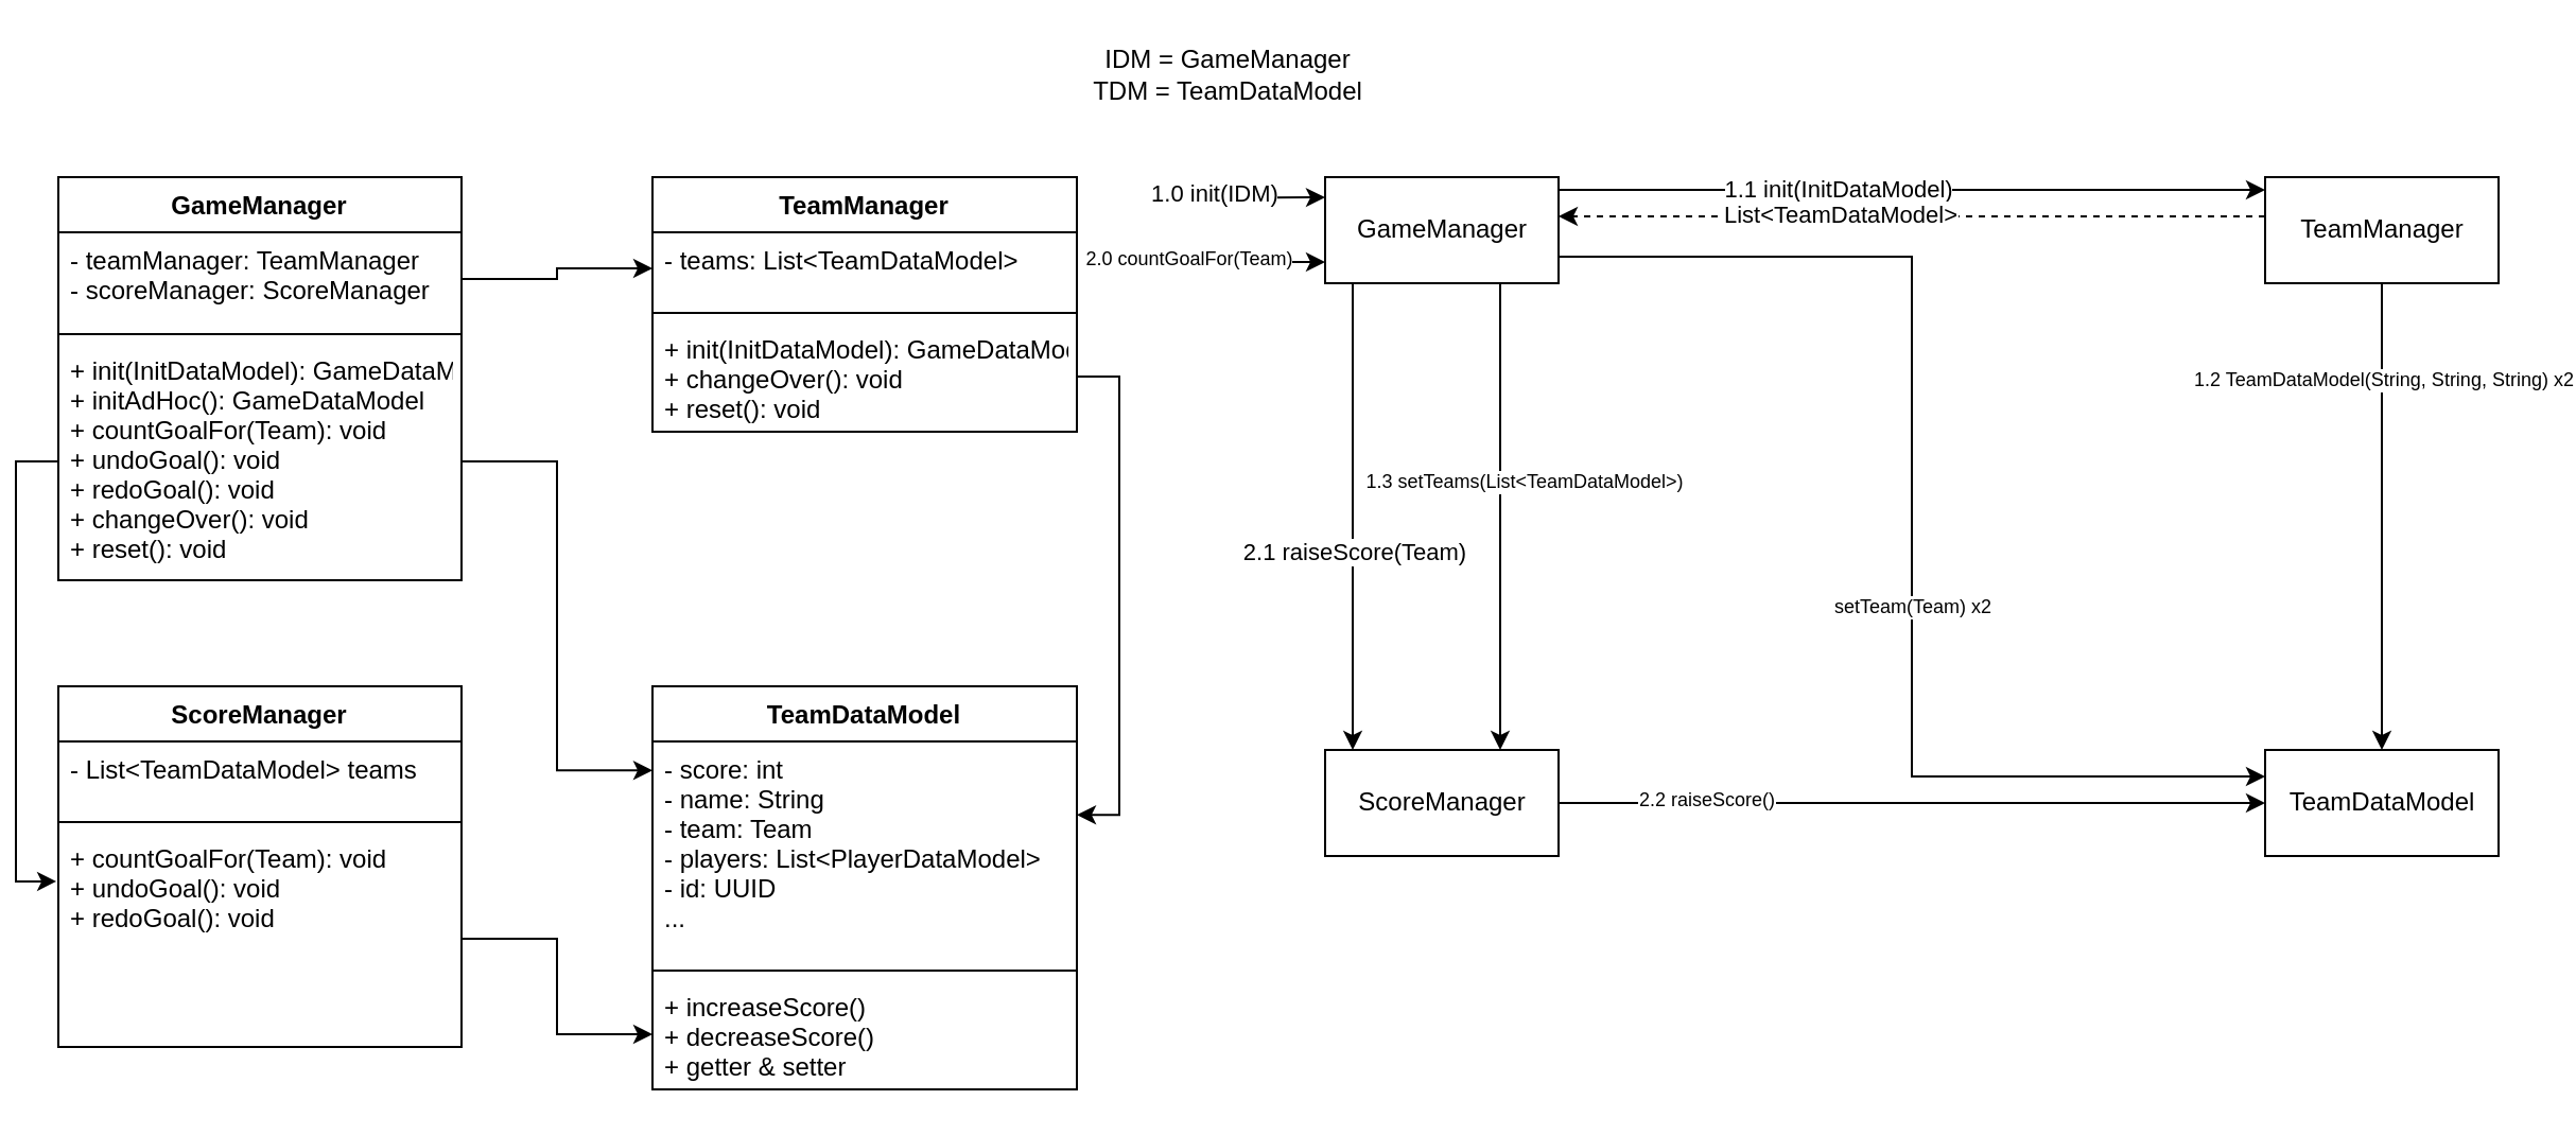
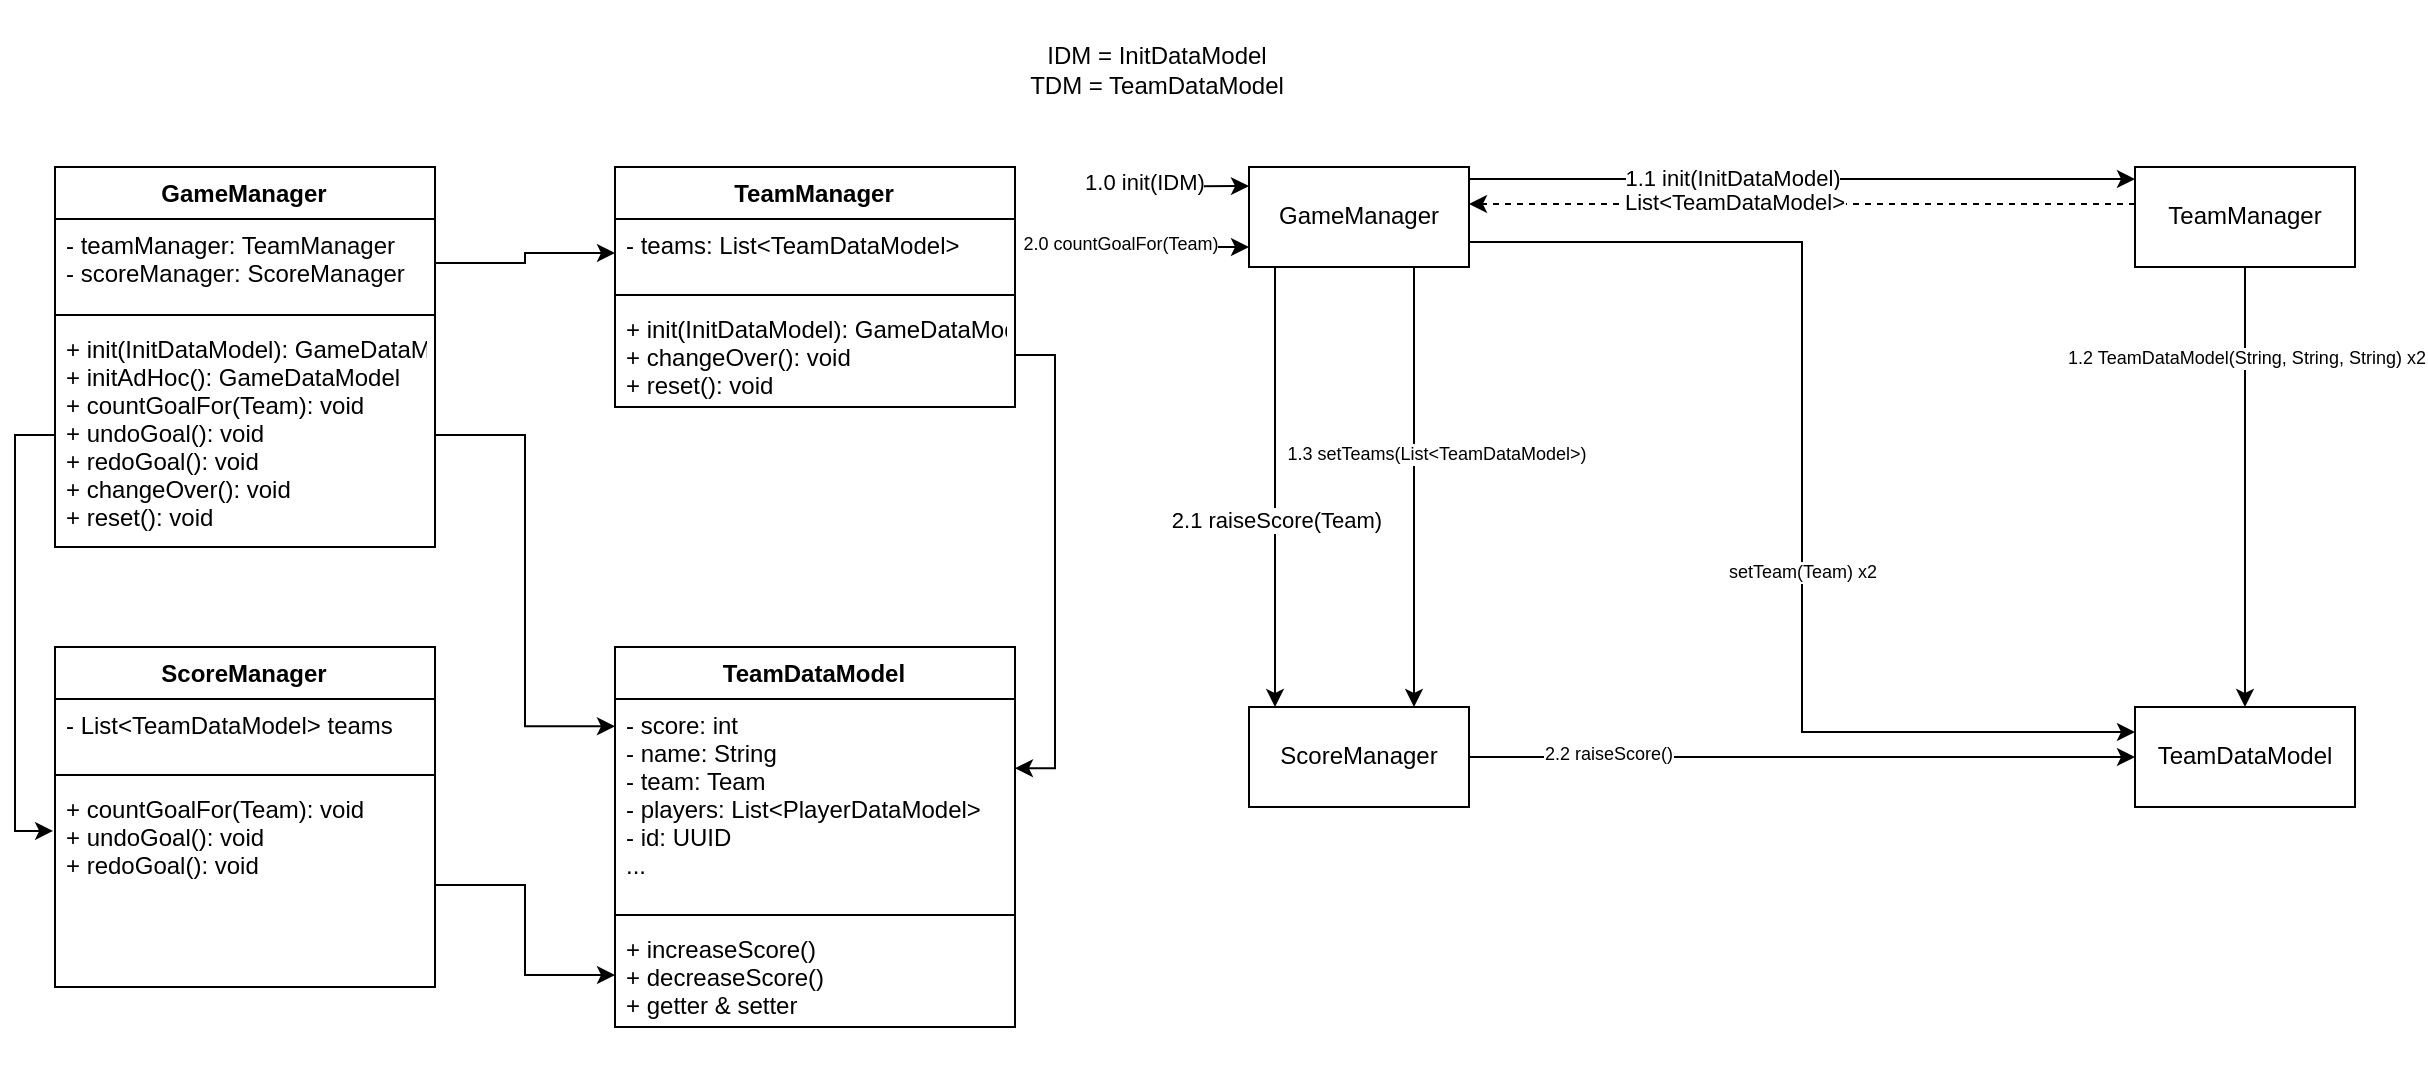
  <mxCell id="0" />
  <mxCell id="1" parent="0" />
  <mxCell id="2" value="GameManager" style="swimlane;fontStyle=1;align=center;verticalAlign=top;childLayout=stackLayout;horizontal=1;startSize=26;horizontalStack=0;resizeParent=1;resizeParentMax=0;resizeLast=0;collapsible=1;marginBottom=0;" vertex="1" parent="1"><mxGeometry x="20" y="83" width="190" height="190" as="geometry" /></mxCell>
  <mxCell id="3" value="- teamManager: TeamManager&#10;- scoreManager: ScoreManager" style="text;strokeColor=none;fillColor=none;align=left;verticalAlign=top;spacingLeft=4;spacingRight=4;overflow=hidden;rotatable=0;points=[[0,0.5],[1,0.5]];portConstraint=eastwest;" vertex="1" parent="2"><mxGeometry y="26" width="190" height="44" as="geometry" /></mxCell>
  <mxCell id="4" value="" style="line;strokeWidth=1;fillColor=none;align=left;verticalAlign=middle;spacingTop=-1;spacingLeft=3;spacingRight=3;rotatable=0;labelPosition=right;points=[];portConstraint=eastwest;" vertex="1" parent="2"><mxGeometry y="70" width="190" height="8" as="geometry" /></mxCell>
  <mxCell id="5" value="+ init(InitDataModel): GameDataModel&#10;+ initAdHoc(): GameDataModel&#10;+ countGoalFor(Team): void&#10;+ undoGoal(): void&#10;+ redoGoal(): void&#10;+ changeOver(): void&#10;+ reset(): void" style="text;strokeColor=none;fillColor=none;align=left;verticalAlign=top;spacingLeft=4;spacingRight=4;overflow=hidden;rotatable=0;points=[[0,0.5],[1,0.5]];portConstraint=eastwest;" vertex="1" parent="2"><mxGeometry y="78" width="190" height="112" as="geometry" /></mxCell>
  <mxCell id="6" value="TeamManager" style="swimlane;fontStyle=1;align=center;verticalAlign=top;childLayout=stackLayout;horizontal=1;startSize=26;horizontalStack=0;resizeParent=1;resizeParentMax=0;resizeLast=0;collapsible=1;marginBottom=0;" vertex="1" parent="1"><mxGeometry x="300" y="83" width="200" height="120" as="geometry" /></mxCell>
  <mxCell id="7" value="- teams: List&lt;TeamDataModel&gt;" style="text;strokeColor=none;fillColor=none;align=left;verticalAlign=top;spacingLeft=4;spacingRight=4;overflow=hidden;rotatable=0;points=[[0,0.5],[1,0.5]];portConstraint=eastwest;" vertex="1" parent="6"><mxGeometry y="26" width="200" height="34" as="geometry" /></mxCell>
  <mxCell id="8" value="" style="line;strokeWidth=1;fillColor=none;align=left;verticalAlign=middle;spacingTop=-1;spacingLeft=3;spacingRight=3;rotatable=0;labelPosition=right;points=[];portConstraint=eastwest;" vertex="1" parent="6"><mxGeometry y="60" width="200" height="8" as="geometry" /></mxCell>
  <mxCell id="9" value="+ init(InitDataModel): GameDataModel&#10;+ changeOver(): void&#10;+ reset(): void" style="text;strokeColor=none;fillColor=none;align=left;verticalAlign=top;spacingLeft=4;spacingRight=4;overflow=hidden;rotatable=0;points=[[0,0.5],[1,0.5]];portConstraint=eastwest;" vertex="1" parent="6"><mxGeometry y="68" width="200" height="52" as="geometry" /></mxCell>
  <mxCell id="10" value="ScoreManager" style="swimlane;fontStyle=1;align=center;verticalAlign=top;childLayout=stackLayout;horizontal=1;startSize=26;horizontalStack=0;resizeParent=1;resizeParentMax=0;resizeLast=0;collapsible=1;marginBottom=0;" vertex="1" parent="1"><mxGeometry x="20" y="323" width="190" height="170" as="geometry" /></mxCell>
  <mxCell id="11" value="- List&lt;TeamDataModel&gt; teams" style="text;strokeColor=none;fillColor=none;align=left;verticalAlign=top;spacingLeft=4;spacingRight=4;overflow=hidden;rotatable=0;points=[[0,0.5],[1,0.5]];portConstraint=eastwest;" vertex="1" parent="10"><mxGeometry y="26" width="190" height="34" as="geometry" /></mxCell>
  <mxCell id="12" value="" style="line;strokeWidth=1;fillColor=none;align=left;verticalAlign=middle;spacingTop=-1;spacingLeft=3;spacingRight=3;rotatable=0;labelPosition=right;points=[];portConstraint=eastwest;" vertex="1" parent="10"><mxGeometry y="60" width="190" height="8" as="geometry" /></mxCell>
  <mxCell id="13" value="+ countGoalFor(Team): void&#10;+ undoGoal(): void&#10;+ redoGoal(): void" style="text;strokeColor=none;fillColor=none;align=left;verticalAlign=top;spacingLeft=4;spacingRight=4;overflow=hidden;rotatable=0;points=[[0,0.5],[1,0.5]];portConstraint=eastwest;" vertex="1" parent="10"><mxGeometry y="68" width="190" height="102" as="geometry" /></mxCell>
  <mxCell id="14" style="edgeStyle=orthogonalEdgeStyle;rounded=0;orthogonalLoop=1;jettySize=auto;html=1;exitX=1;exitY=0.5;exitDx=0;exitDy=0;entryX=0;entryY=0.5;entryDx=0;entryDy=0;" edge="1" parent="1" source="3" target="7"><mxGeometry relative="1" as="geometry" /></mxCell>
  <mxCell id="15" style="edgeStyle=orthogonalEdgeStyle;rounded=0;orthogonalLoop=1;jettySize=auto;html=1;exitX=0;exitY=0.5;exitDx=0;exitDy=0;entryX=-0.005;entryY=0.235;entryDx=0;entryDy=0;entryPerimeter=0;" edge="1" parent="1" source="5" target="13"><mxGeometry relative="1" as="geometry" /></mxCell>
  <mxCell id="16" value="TeamDataModel" style="swimlane;fontStyle=1;align=center;verticalAlign=top;childLayout=stackLayout;horizontal=1;startSize=26;horizontalStack=0;resizeParent=1;resizeParentMax=0;resizeLast=0;collapsible=1;marginBottom=0;" vertex="1" parent="1"><mxGeometry x="300" y="323" width="200" height="190" as="geometry" /></mxCell>
  <mxCell id="17" value="- score: int&#10;- name: String&#10;- team: Team&#10;- players: List&lt;PlayerDataModel&gt;&#10;- id: UUID&#10;...&#10;" style="text;strokeColor=none;fillColor=none;align=left;verticalAlign=top;spacingLeft=4;spacingRight=4;overflow=hidden;rotatable=0;points=[[0,0.5],[1,0.5]];portConstraint=eastwest;" vertex="1" parent="16"><mxGeometry y="26" width="200" height="104" as="geometry" /></mxCell>
  <mxCell id="18" value="" style="line;strokeWidth=1;fillColor=none;align=left;verticalAlign=middle;spacingTop=-1;spacingLeft=3;spacingRight=3;rotatable=0;labelPosition=right;points=[];portConstraint=eastwest;" vertex="1" parent="16"><mxGeometry y="130" width="200" height="8" as="geometry" /></mxCell>
  <mxCell id="19" value="+ increaseScore()&#10;+ decreaseScore()&#10;+ getter &amp; setter" style="text;strokeColor=none;fillColor=none;align=left;verticalAlign=top;spacingLeft=4;spacingRight=4;overflow=hidden;rotatable=0;points=[[0,0.5],[1,0.5]];portConstraint=eastwest;" vertex="1" parent="16"><mxGeometry y="138" width="200" height="52" as="geometry" /></mxCell>
  <mxCell id="20" style="edgeStyle=orthogonalEdgeStyle;rounded=0;orthogonalLoop=1;jettySize=auto;html=1;exitX=1;exitY=0.5;exitDx=0;exitDy=0;entryX=0;entryY=0.131;entryDx=0;entryDy=0;entryPerimeter=0;" edge="1" parent="1" source="5" target="17"><mxGeometry relative="1" as="geometry" /></mxCell>
  <mxCell id="21" style="edgeStyle=orthogonalEdgeStyle;rounded=0;orthogonalLoop=1;jettySize=auto;html=1;exitX=1;exitY=0.5;exitDx=0;exitDy=0;entryX=0;entryY=0.5;entryDx=0;entryDy=0;" edge="1" parent="1" source="13" target="19"><mxGeometry relative="1" as="geometry" /></mxCell>
  <mxCell id="22" style="edgeStyle=orthogonalEdgeStyle;rounded=0;orthogonalLoop=1;jettySize=auto;html=1;exitX=1;exitY=0.5;exitDx=0;exitDy=0;entryX=1;entryY=0.333;entryDx=0;entryDy=0;entryPerimeter=0;" edge="1" parent="1" source="9" target="17"><mxGeometry relative="1" as="geometry" /></mxCell>
  <mxCell id="23" value="" style="edgeStyle=orthogonalEdgeStyle;rounded=0;orthogonalLoop=1;jettySize=auto;html=1;" edge="1" parent="1"><mxGeometry relative="1" as="geometry"><mxPoint x="727" y="89" as="sourcePoint" /><mxPoint x="1060" y="89" as="targetPoint" /></mxGeometry></mxCell>
  <mxCell id="24" value="1.1 init(InitDataModel)" style="edgeLabel;html=1;align=center;verticalAlign=middle;resizable=0;points=[];" vertex="1" connectable="0" parent="23"><mxGeometry x="-0.211" y="1" relative="1" as="geometry"><mxPoint as="offset" /></mxGeometry></mxCell>
  <mxCell id="25" value="" style="edgeStyle=orthogonalEdgeStyle;rounded=0;orthogonalLoop=1;jettySize=auto;html=1;" edge="1" parent="1"><mxGeometry relative="1" as="geometry"><mxPoint x="630" y="133" as="sourcePoint" /><mxPoint x="630" y="353" as="targetPoint" /></mxGeometry></mxCell>
  <mxCell id="26" value="2.1 raiseScore(Team)" style="edgeLabel;html=1;align=center;verticalAlign=middle;resizable=0;points=[];" vertex="1" connectable="0" parent="25"><mxGeometry x="0.148" relative="1" as="geometry"><mxPoint as="offset" /></mxGeometry></mxCell>
  <mxCell id="27" style="edgeStyle=orthogonalEdgeStyle;rounded=0;orthogonalLoop=1;jettySize=auto;html=1;exitX=0.75;exitY=1;exitDx=0;exitDy=0;entryX=0.75;entryY=0;entryDx=0;entryDy=0;fontSize=9;" edge="1" parent="1" source="31" target="34"><mxGeometry relative="1" as="geometry" /></mxCell>
  <mxCell id="28" value="1.3 setTeams(List&amp;lt;TeamDataModel&amp;gt;)" style="edgeLabel;html=1;align=center;verticalAlign=middle;resizable=0;points=[];fontSize=9;" vertex="1" connectable="0" parent="27"><mxGeometry x="-0.158" y="-1" relative="1" as="geometry"><mxPoint x="11.5" as="offset" /></mxGeometry></mxCell>
  <mxCell id="29" style="edgeStyle=orthogonalEdgeStyle;rounded=0;orthogonalLoop=1;jettySize=auto;html=1;exitX=1;exitY=0.75;exitDx=0;exitDy=0;entryX=0;entryY=0.25;entryDx=0;entryDy=0;fontSize=9;" edge="1" parent="1" source="31" target="35"><mxGeometry relative="1" as="geometry" /></mxCell>
  <mxCell id="30" value="setTeam(Team) x2" style="edgeLabel;html=1;align=center;verticalAlign=middle;resizable=0;points=[];fontSize=9;" vertex="1" connectable="0" parent="29"><mxGeometry x="0.146" relative="1" as="geometry"><mxPoint as="offset" /></mxGeometry></mxCell>
  <mxCell id="31" value="GameManager" style="html=1;" vertex="1" parent="1"><mxGeometry x="617" y="83" width="110" height="50" as="geometry" /></mxCell>
  <mxCell id="32" value="" style="edgeStyle=orthogonalEdgeStyle;rounded=0;orthogonalLoop=1;jettySize=auto;html=1;fontSize=9;" edge="1" parent="1" source="34" target="35"><mxGeometry relative="1" as="geometry" /></mxCell>
  <mxCell id="33" value="2.2 raiseScore()" style="edgeLabel;html=1;align=center;verticalAlign=middle;resizable=0;points=[];fontSize=9;" vertex="1" connectable="0" parent="32"><mxGeometry x="-0.583" y="2" relative="1" as="geometry"><mxPoint as="offset" /></mxGeometry></mxCell>
  <mxCell id="34" value="ScoreManager" style="html=1;" vertex="1" parent="1"><mxGeometry x="617" y="353" width="110" height="50" as="geometry" /></mxCell>
  <mxCell id="35" value="TeamDataModel" style="html=1;" vertex="1" parent="1"><mxGeometry x="1060" y="353" width="110" height="50" as="geometry" /></mxCell>
  <mxCell id="36" style="edgeStyle=orthogonalEdgeStyle;rounded=0;orthogonalLoop=1;jettySize=auto;html=1;exitX=0;exitY=0.75;exitDx=0;exitDy=0;entryX=1;entryY=0.75;entryDx=0;entryDy=0;dashed=1;" edge="1" parent="1"><mxGeometry relative="1" as="geometry"><mxPoint x="1060" y="101.5" as="sourcePoint" /><mxPoint x="727" y="101.5" as="targetPoint" /></mxGeometry></mxCell>
  <mxCell id="37" value="List&amp;lt;TeamDataModel&amp;gt;" style="edgeLabel;html=1;align=center;verticalAlign=middle;resizable=0;points=[];" vertex="1" connectable="0" parent="36"><mxGeometry x="0.209" y="-1" relative="1" as="geometry"><mxPoint as="offset" /></mxGeometry></mxCell>
  <mxCell id="38" style="edgeStyle=orthogonalEdgeStyle;rounded=0;orthogonalLoop=1;jettySize=auto;html=1;exitX=0.5;exitY=1;exitDx=0;exitDy=0;entryX=0.5;entryY=0;entryDx=0;entryDy=0;fontSize=9;" edge="1" parent="1" source="40" target="35"><mxGeometry relative="1" as="geometry" /></mxCell>
  <mxCell id="39" value="1.2 TeamDataModel(String, String, String) x2" style="edgeLabel;html=1;align=center;verticalAlign=middle;resizable=0;points=[];fontSize=9;" vertex="1" connectable="0" parent="38"><mxGeometry x="-0.59" relative="1" as="geometry"><mxPoint as="offset" /></mxGeometry></mxCell>
  <mxCell id="40" value="TeamManager" style="html=1;" vertex="1" parent="1"><mxGeometry x="1060" y="83" width="110" height="50" as="geometry" /></mxCell>
  <mxCell id="41" value="" style="endArrow=classic;html=1;entryX=0;entryY=0.75;entryDx=0;entryDy=0;" edge="1" parent="1"><mxGeometry width="50" height="50" relative="1" as="geometry"><mxPoint x="540" y="93" as="sourcePoint" /><mxPoint x="617" y="92.5" as="targetPoint" /></mxGeometry></mxCell>
  <mxCell id="42" value="1.0 init(IDM)" style="edgeLabel;html=1;align=center;verticalAlign=middle;resizable=0;points=[];" vertex="1" connectable="0" parent="41"><mxGeometry x="-0.349" y="2" relative="1" as="geometry"><mxPoint as="offset" /></mxGeometry></mxCell>
- <mxCell id="43" value="IDM = GameManager&lt;br&gt;TDM = TeamDataModel" style="text;html=1;align=center;verticalAlign=middle;resizable=0;points=[];autosize=1;" vertex="1" parent="1"><mxGeometry x="501" y="20" width="140" height="30" as="geometry" /></mxCell>
+ <mxCell id="43" value="IDM = InitDataModel&lt;br&gt;TDM = TeamDataModel" style="text;html=1;align=center;verticalAlign=middle;resizable=0;points=[];autosize=1;" vertex="1" parent="1"><mxGeometry x="501" y="20" width="140" height="30" as="geometry" /></mxCell>
  <mxCell id="44" value="" style="endArrow=classic;html=1;entryX=0;entryY=0.75;entryDx=0;entryDy=0;" edge="1" parent="1"><mxGeometry width="50" height="50" relative="1" as="geometry"><mxPoint x="520" y="123" as="sourcePoint" /><mxPoint x="617" y="123" as="targetPoint" /></mxGeometry></mxCell>
  <mxCell id="45" value="2.0 countGoalFor(Team)" style="edgeLabel;html=1;align=center;verticalAlign=middle;resizable=0;points=[];fontSize=9;" vertex="1" connectable="0" parent="44"><mxGeometry x="-0.349" y="2" relative="1" as="geometry"><mxPoint as="offset" /></mxGeometry></mxCell>
